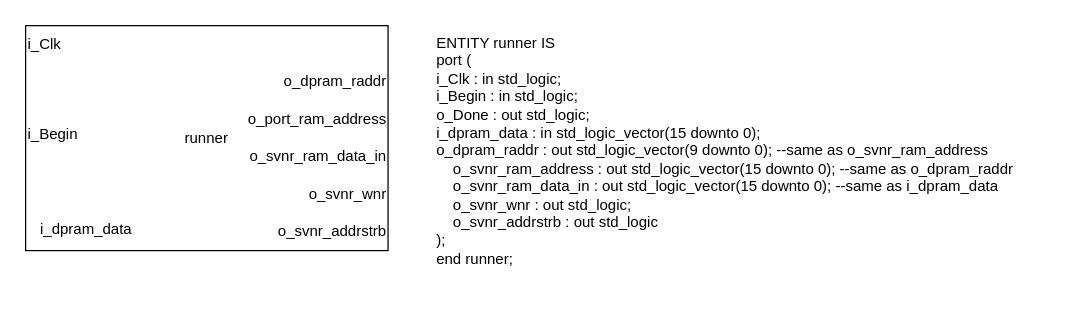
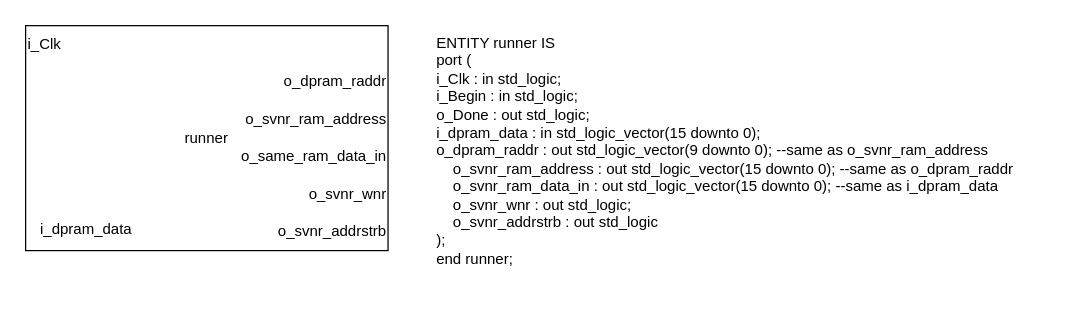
  <mxCell id="0" />
  <mxCell id="1" parent="0" />
  <mxCell id="2" value="ENTITY runner IS&#10; port (&#10;  i_Clk    : in std_logic;&#10;  i_Begin    : in std_logic;&#10;  o_Done    : out std_logic;&#10;  i_dpram_data  : in std_logic_vector(15 downto 0);&#10;  o_dpram_raddr  : out std_logic_vector(9 downto 0); --same as o_svnr_ram_address&#10;     o_svnr_ram_address : out std_logic_vector(15 downto 0); --same as o_dpram_raddr&#10;     o_svnr_ram_data_in : out std_logic_vector(15 downto 0); --same as i_dpram_data&#10;     o_svnr_wnr   : out std_logic;&#10;     o_svnr_addrstrb  : out std_logic&#10; );&#10;end runner;" style="text;whiteSpace=wrap;html=1;" vertex="1" parent="1"><mxGeometry x="347" width="500" height="210" as="geometry" y="20" /></mxCell>
  <mxCell id="3" value="" style="rounded=0;whiteSpace=wrap;html=1;" vertex="1" parent="1"><mxGeometry width="290" height="180" as="geometry" x="20" y="20" /></mxCell>
  <mxCell id="4" value="i_Clk" style="text;html=1;align=left;verticalAlign=middle;resizable=0;points=[];autosize=1;strokeColor=none;fillColor=none;" vertex="1" parent="1"><mxGeometry width="50" height="30" as="geometry" x="20" y="20" /></mxCell>
- <mxCell id="5" value="i_Begin" style="text;html=1;align=left;verticalAlign=middle;resizable=0;points=[];autosize=1;strokeColor=none;fillColor=none;" vertex="1" parent="1"><mxGeometry y="92" width="60" height="30" as="geometry" x="20" /></mxCell>
  <mxCell id="6" value="i_dpram_data" style="text;html=1;align=left;verticalAlign=middle;resizable=0;points=[];autosize=1;strokeColor=none;fillColor=none;" vertex="1" parent="1"><mxGeometry x="30" y="168" width="100" height="30" as="geometry" /></mxCell>
  <mxCell id="7" value="o_dpram_raddr" style="text;html=1;align=right;verticalAlign=middle;resizable=0;points=[];autosize=1;strokeColor=none;fillColor=none;" vertex="1" parent="1"><mxGeometry x="200" y="50" width="110" height="30" as="geometry" /></mxCell>
- <mxCell id="8" value="o_port_ram_address" style="text;html=1;align=right;verticalAlign=middle;resizable=0;points=[];autosize=1;strokeColor=none;fillColor=none;" vertex="1" parent="1"><mxGeometry x="170" y="80" width="140" height="30" as="geometry" /></mxCell>
+ <mxCell id="8" value="o_svnr_ram_address" style="text;html=1;align=right;verticalAlign=middle;resizable=0;points=[];autosize=1;strokeColor=none;fillColor=none;" vertex="1" parent="1"><mxGeometry x="170" y="80" width="140" height="30" as="geometry" /></mxCell>
  <mxCell id="9" value="runner" style="text;html=1;strokeColor=none;fillColor=none;align=center;verticalAlign=middle;whiteSpace=wrap;rounded=0;" vertex="1" parent="1"><mxGeometry x="135" y="95" width="60" height="30" as="geometry" /></mxCell>
- <mxCell id="10" value="o_svnr_ram_data_in" style="text;html=1;align=right;verticalAlign=middle;resizable=0;points=[];autosize=1;strokeColor=none;fillColor=none;" vertex="1" parent="1"><mxGeometry x="180" y="110" width="130" height="30" as="geometry" /></mxCell>
+ <mxCell id="10" value="o_same_ram_data_in" style="text;html=1;align=right;verticalAlign=middle;resizable=0;points=[];autosize=1;strokeColor=none;fillColor=none;" vertex="1" parent="1"><mxGeometry x="180" y="110" width="130" height="30" as="geometry" /></mxCell>
  <mxCell id="11" value="o_svnr_wnr" style="text;html=1;align=right;verticalAlign=middle;resizable=0;points=[];autosize=1;strokeColor=none;fillColor=none;" vertex="1" parent="1"><mxGeometry x="220" y="140" width="90" height="30" as="geometry" /></mxCell>
  <mxCell id="12" value="o_svnr_addrstrb" style="text;html=1;align=right;verticalAlign=middle;resizable=0;points=[];autosize=1;strokeColor=none;fillColor=none;" vertex="1" parent="1"><mxGeometry x="200" y="170" width="110" height="30" as="geometry" /></mxCell>
